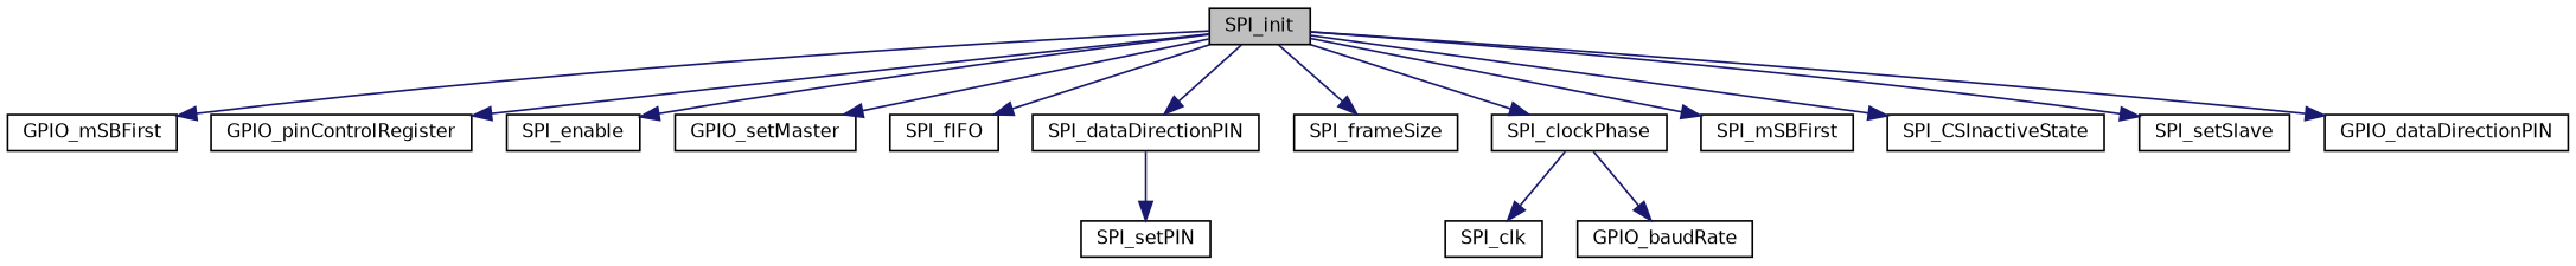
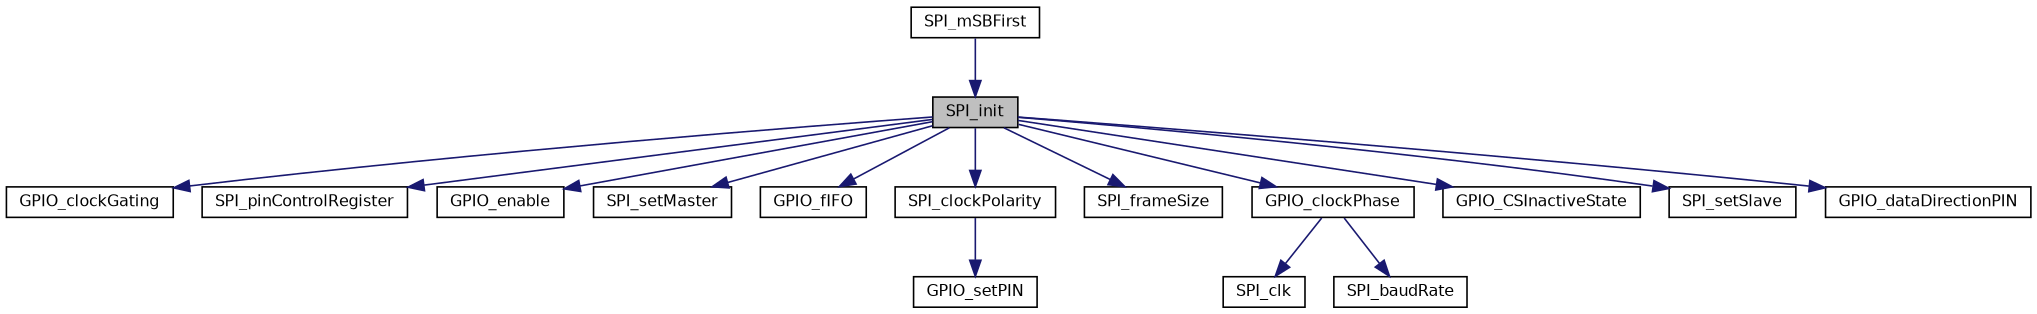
  digraph {
    rankdir=TB
    node [color=black fillcolor=white fontname=Helvetica fontsize=10 shape=record style=filled]
    edge [color=midnightblue fontname=Helvetica fontsize=10 labelfontname=Helvetica labelfontsize=10 style=solid]
    n1 [fillcolor=grey75 fontcolor=black height=0.2 label=SPI_init width=0.4]
-   n2 [height=0.2 label=GPIO_mSBFirst width=0.4]
-   n3 [height=0.2 label=GPIO_pinControlRegister width=0.4]
-   n4 [height=0.2 label=SPI_enable width=0.4]
-   n5 [height=0.2 label=GPIO_setMaster width=0.4]
-   n6 [height=0.2 label=SPI_fIFO width=0.4]
-   n7 [height=0.2 label=SPI_dataDirectionPIN width=0.4]
+   n2 [height=0.2 label=GPIO_clockGating width=0.4]
+   n3 [height=0.2 label=SPI_pinControlRegister width=0.4]
+   n4 [height=0.2 label=GPIO_enable width=0.4]
+   n5 [height=0.2 label=SPI_setMaster width=0.4]
+   n6 [height=0.2 label=GPIO_fIFO width=0.4]
+   n7 [height=0.2 label=SPI_clockPolarity width=0.4]
    n8 [height=0.2 label=SPI_frameSize width=0.4]
-   n9 [height=0.2 label=SPI_clockPhase width=0.4]
+   n9 [height=0.2 label=GPIO_clockPhase width=0.4]
    n10 [height=0.2 label=SPI_mSBFirst width=0.4]
-   n11 [height=0.2 label=SPI_CSInactiveState width=0.4]
+   n11 [height=0.2 label=GPIO_CSInactiveState width=0.4]
    n12 [height=0.2 label=SPI_setSlave width=0.4]
    n13 [height=0.2 label=GPIO_dataDirectionPIN width=0.4]
    n14 [height=0.2 label=SPI_clk width=0.4]
-   n15 [height=0.2 label=SPI_setPIN width=0.4]
-   n16 [height=0.2 label=GPIO_baudRate width=0.4]
+   n15 [height=0.2 label=GPIO_setPIN width=0.4]
+   n16 [height=0.2 label=SPI_baudRate width=0.4]
    n1 -> n2
    n1 -> n3
    n1 -> n4
    n1 -> n5
    n1 -> n6
    n1 -> n7
    n1 -> n8
    n1 -> n9
-   n1 -> n10
+   n10 -> n1
    n1 -> n11
    n1 -> n12
    n1 -> n13
    n7 -> n15
    n9 -> n14
    n9 -> n16
  }
